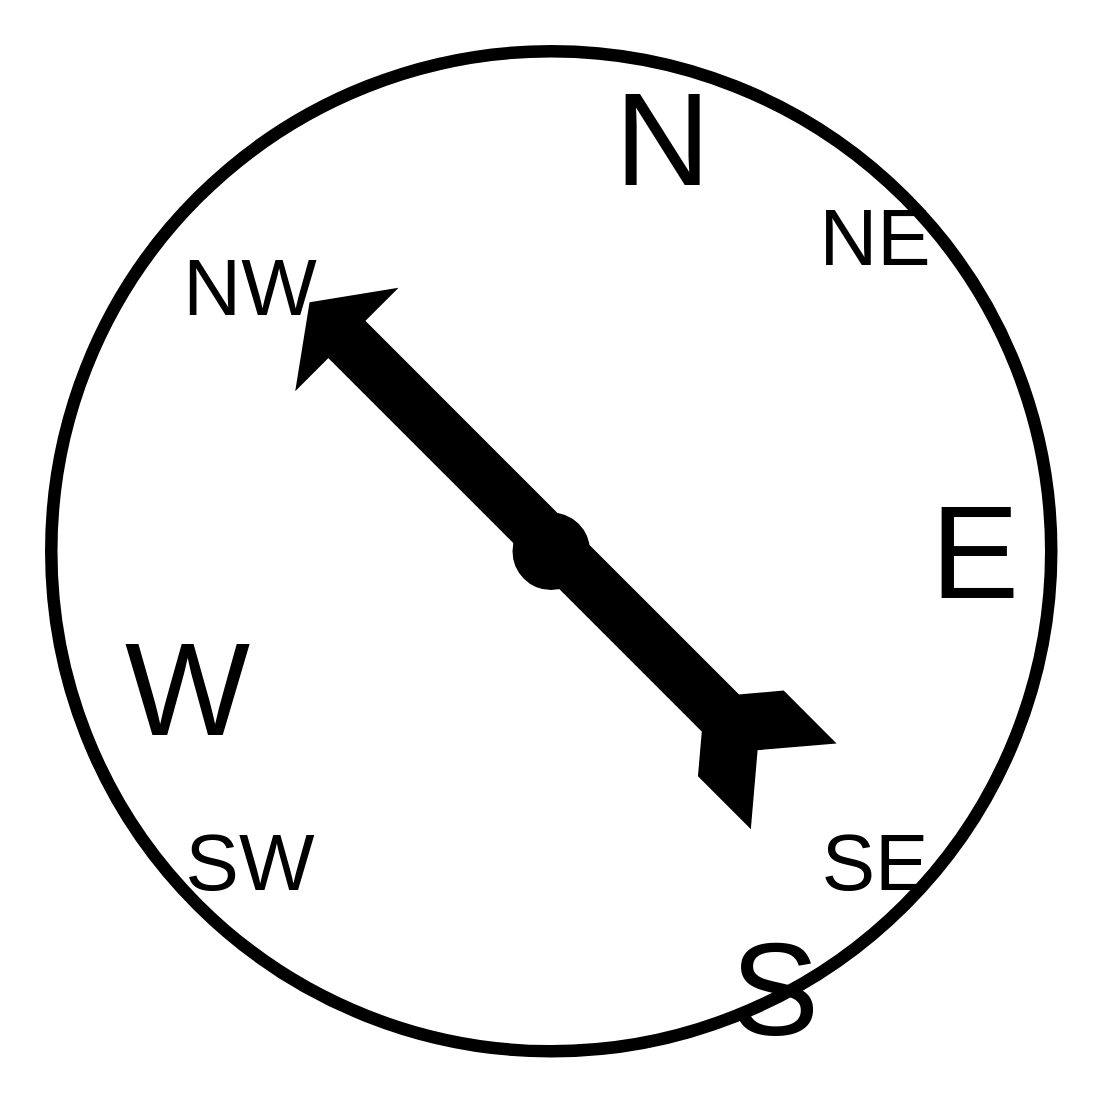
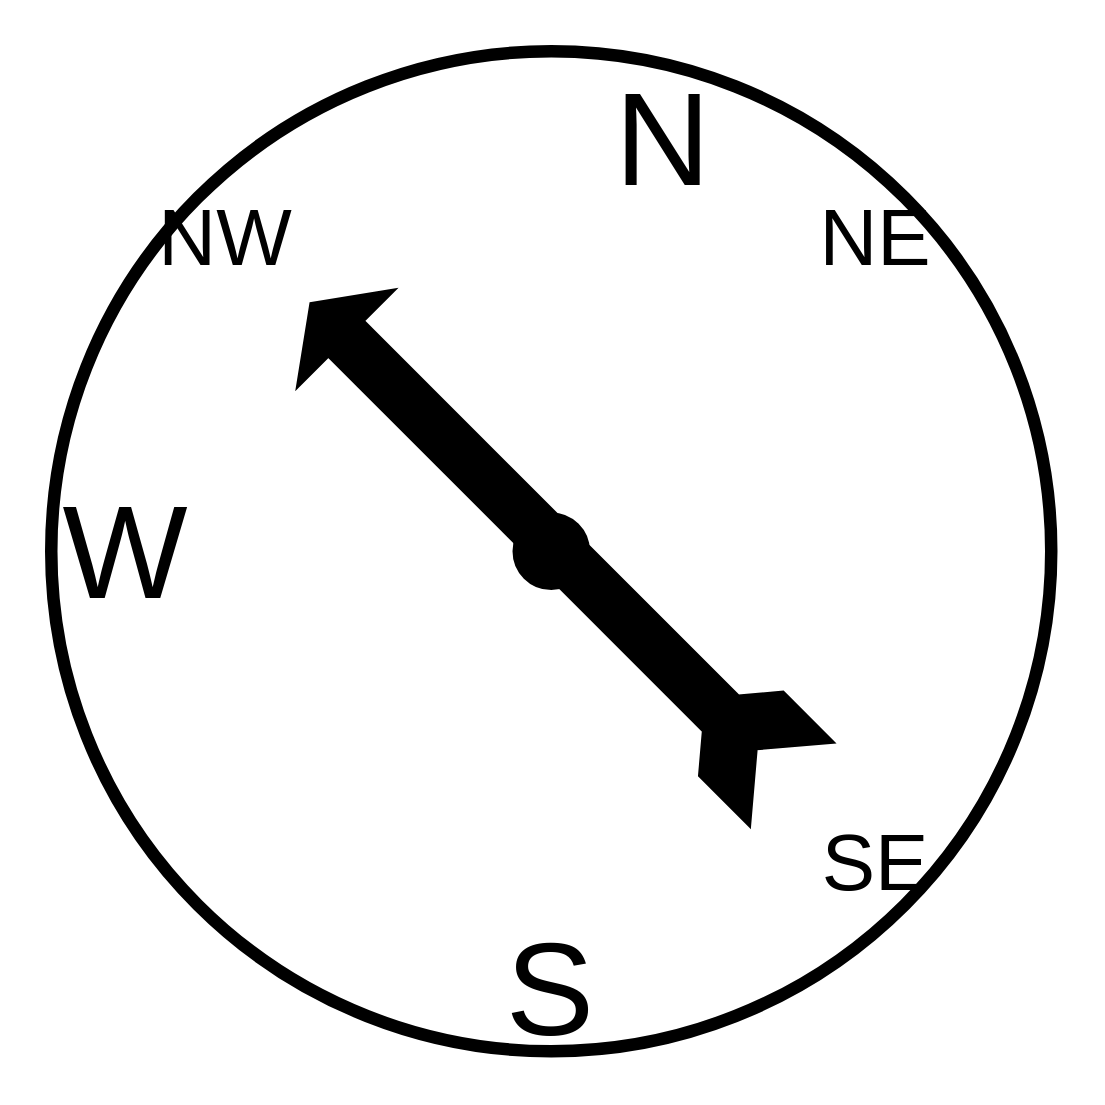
  <mxCell id="0" />
  <mxCell id="1" parent="0" />
  <mxCell id="2" value="" style="ellipse;whiteSpace=wrap;html=1;aspect=fixed;strokeWidth=5;" vertex="1" parent="1"><mxGeometry x="20" y="20" width="400" height="400" as="geometry" /></mxCell>
  <mxCell id="3" value="&lt;font style=&quot;font-size: 53px;&quot;&gt;N&lt;/font&gt;" style="text;html=1;align=center;verticalAlign=middle;whiteSpace=wrap;rounded=0;" vertex="1" parent="1"><mxGeometry x="235" y="40" width="60" height="30" as="geometry" /></mxCell>
- <mxCell id="4" value="&lt;font style=&quot;font-size: 53px;&quot;&gt;E&lt;/font&gt;" style="text;html=1;align=center;verticalAlign=middle;whiteSpace=wrap;rounded=0;" vertex="1" parent="1"><mxGeometry x="360" y="205" width="60" height="30" as="geometry" /></mxCell>
- <mxCell id="5" value="&lt;font style=&quot;font-size: 53px;&quot;&gt;S&lt;/font&gt;" style="text;html=1;align=center;verticalAlign=middle;whiteSpace=wrap;rounded=0;" vertex="1" parent="1"><mxGeometry x="280" y="380" width="60" height="30" as="geometry" /></mxCell>
- <mxCell id="6" value="&lt;font style=&quot;font-size: 53px;&quot;&gt;W&lt;/font&gt;" style="text;html=1;align=center;verticalAlign=middle;whiteSpace=wrap;rounded=0;" vertex="1" parent="1"><mxGeometry x="45" y="260" width="60" height="30" as="geometry" /></mxCell>
+ <mxCell id="5" value="&lt;font style=&quot;font-size: 53px;&quot;&gt;S&lt;/font&gt;" style="text;html=1;align=center;verticalAlign=middle;whiteSpace=wrap;rounded=0;" vertex="1" parent="1"><mxGeometry x="190" y="380" width="60" height="30" as="geometry" /></mxCell>
+ <mxCell id="6" value="&lt;font style=&quot;font-size: 53px;&quot;&gt;W&lt;/font&gt;" style="text;html=1;align=center;verticalAlign=middle;whiteSpace=wrap;rounded=0;" vertex="1" parent="1"><mxGeometry x="20" y="205" width="60" height="30" as="geometry" /></mxCell>
  <mxCell id="7" value="" style="ellipse;whiteSpace=wrap;html=1;aspect=fixed;fillColor=#000000;" vertex="1" parent="1"><mxGeometry x="205" y="205" width="30" height="30" as="geometry" /></mxCell>
  <mxCell id="8" value="&lt;font style=&quot;font-size: 32px;&quot;&gt;NE&lt;/font&gt;" style="text;html=1;align=center;verticalAlign=middle;whiteSpace=wrap;rounded=0;" vertex="1" parent="1"><mxGeometry x="320" y="80" width="60" height="30" as="geometry" /></mxCell>
  <mxCell id="9" value="&lt;font style=&quot;font-size: 32px;&quot;&gt;SE&lt;/font&gt;" style="text;html=1;align=center;verticalAlign=middle;whiteSpace=wrap;rounded=0;" vertex="1" parent="1"><mxGeometry x="320" y="330" width="60" height="30" as="geometry" /></mxCell>
- <mxCell id="10" value="&lt;font style=&quot;font-size: 32px;&quot;&gt;SW&lt;/font&gt;" style="text;html=1;align=center;verticalAlign=middle;whiteSpace=wrap;rounded=0;" vertex="1" parent="1"><mxGeometry x="70" y="330" width="60" height="30" as="geometry" /></mxCell>
- <mxCell id="11" value="&lt;font style=&quot;font-size: 32px;&quot;&gt;NW&lt;/font&gt;" style="text;html=1;align=center;verticalAlign=middle;whiteSpace=wrap;rounded=0;" vertex="1" parent="1"><mxGeometry x="70" y="100" width="60" height="30" as="geometry" /></mxCell>
+ <mxCell id="11" value="&lt;font style=&quot;font-size: 32px;&quot;&gt;NW&lt;/font&gt;" style="text;html=1;align=center;verticalAlign=middle;whiteSpace=wrap;rounded=0;" vertex="1" parent="1"><mxGeometry x="60" y="80" width="60" height="30" as="geometry" /></mxCell>
  <mxCell id="12" value="" style="html=1;shadow=0;dashed=0;align=center;verticalAlign=middle;shape=mxgraph.arrows2.tailedNotchedArrow;dy1=10;dx1=20;notch=20;arrowHead=17.69;dx2=28.61;dy2=25.47;rotation=-135;fillColor=#000000;" vertex="1" parent="1"><mxGeometry x="83.9" y="205.15" width="272.18" height="23.75" as="geometry" /></mxCell>
